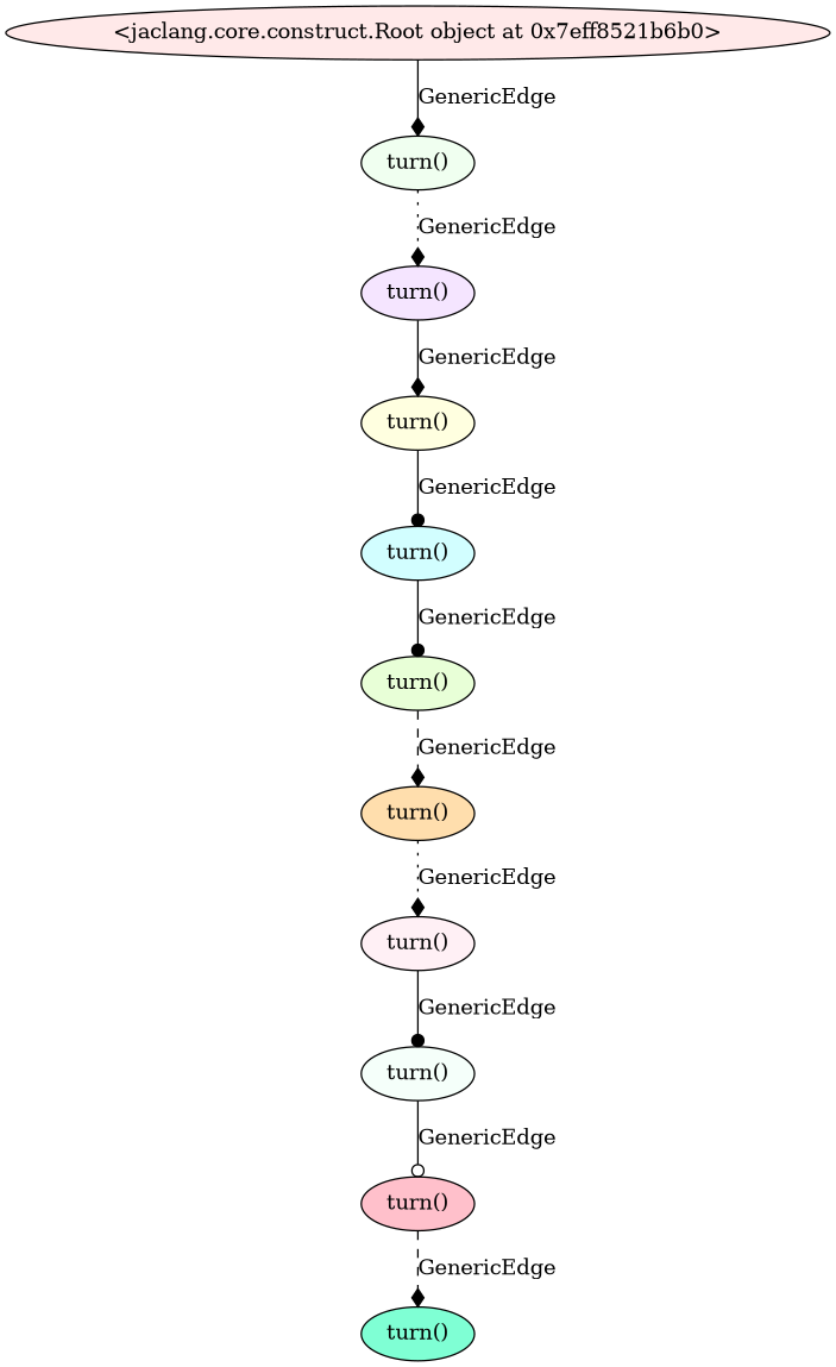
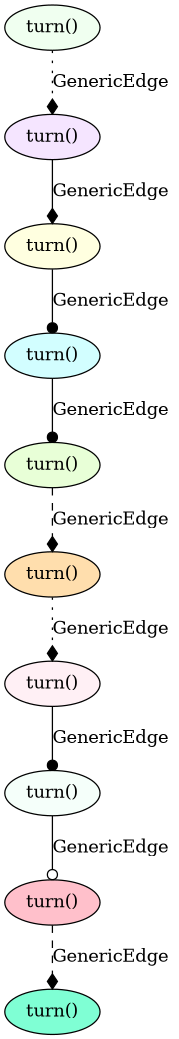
  digraph {
    node [fontcolor=black shape=ellipse style=filled]
    edge [style=solid arrowhead=diamond]
-   n1 [fillcolor="#FFE9E9" label="&lt;jaclang.core.construct.Root object at 0x7eff8521b6b0&gt;"]
    n2 [fillcolor="#F0FFF0" label="turn()"]
    n3 [fillcolor="#F5E5FF" label="turn()"]
    n4 [fillcolor="#FFFFE0" label="turn()"]
    n5 [fillcolor="#D2FEFF " label="turn()"]
    n6 [fillcolor="#E8FFD7" label="turn()"]
    n7 [fillcolor="#FFDEAD" label="turn()"]
    n8 [fillcolor="#FFF0F5" label="turn()"]
    n9 [fillcolor="#F5FFFA" label="turn()"]
    n10 [fillcolor="#FFC0CB" label="turn()"]
    n11 [fillcolor="#7FFFD4" label="turn()"]
-   n1 -> n2 [label="GenericEdge "]
    n2 -> n3 [label="GenericEdge " style=dotted]
    n3 -> n4 [label="GenericEdge "]
    n4 -> n5 [label="GenericEdge " arrowhead=dot]
    n5 -> n6 [label="GenericEdge " arrowhead=dot]
    n6 -> n7 [label="GenericEdge " style=dashed]
    n7 -> n8 [label="GenericEdge " style=dotted]
    n8 -> n9 [label="GenericEdge " arrowhead=dot]
    n9 -> n10 [label="GenericEdge " arrowhead=odot]
    n10 -> n11 [label="GenericEdge " style=dashed]
  }
